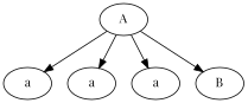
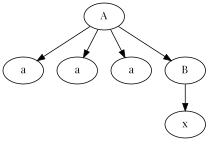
  digraph {
    fontname="Playfair Display"
    node [fontname="Playfair Display"]
    edge [fontname="Playfair Display"]
    n1 [label=A]
    n2 [label=a]
    n3 [label=a]
    n4 [label=a]
    n5 [label=B]
+   n6 [label=x]
    n1 -> n2
    n1 -> n3
    n1 -> n4
    n1 -> n5
+   n5 -> n6
  }
